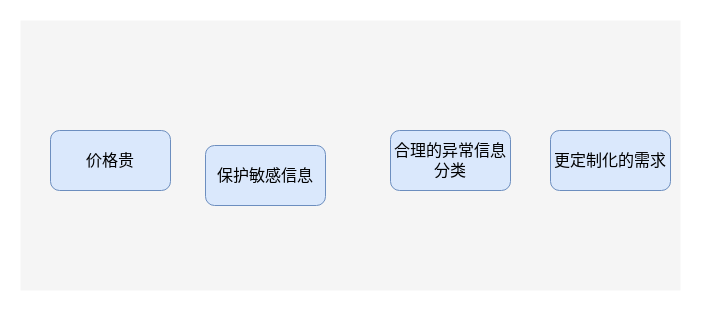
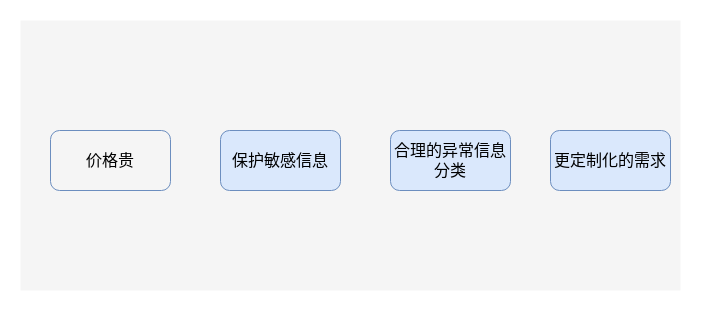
  <mxCell id="0" />
  <mxCell id="1" parent="0" />
  <mxCell id="2" value="" style="rounded=0;whiteSpace=wrap;html=1;fontSize=16;fillColor=#f5f5f5;fontColor=#333333;strokeColor=none;" vertex="1" parent="1"><mxGeometry x="20" y="20" width="660" height="270" as="geometry" /></mxCell>
- <mxCell id="3" value="价格贵" style="rounded=1;whiteSpace=wrap;html=1;fillColor=#dae8fc;strokeColor=#6c8ebf;fontSize=16;" vertex="1" parent="1"><mxGeometry x="50" y="130" width="120" height="60" as="geometry" /></mxCell>
- <mxCell id="4" value="保护敏感信息" style="rounded=1;whiteSpace=wrap;html=1;fillColor=#dae8fc;strokeColor=#6c8ebf;fontSize=16;" vertex="1" parent="1"><mxGeometry x="205" y="145" width="120" height="60" as="geometry" /></mxCell>
+ <mxCell id="3" value="价格贵" style="rounded=1;whiteSpace=wrap;html=1;fillColor=#f5f5f5;strokeColor=#6c8ebf;fontSize=16;" vertex="1" parent="1"><mxGeometry x="50" y="130" width="120" height="60" as="geometry" /></mxCell>
+ <mxCell id="4" value="保护敏感信息" style="rounded=1;whiteSpace=wrap;html=1;fillColor=#dae8fc;strokeColor=#6c8ebf;fontSize=16;" vertex="1" parent="1"><mxGeometry x="220" y="130" width="120" height="60" as="geometry" /></mxCell>
  <mxCell id="5" value="合理的异常信息分类" style="rounded=1;whiteSpace=wrap;html=1;fillColor=#dae8fc;strokeColor=#6c8ebf;fontSize=16;" vertex="1" parent="1"><mxGeometry x="390" y="130" width="120" height="60" as="geometry" /></mxCell>
  <mxCell id="6" value="更定制化的需求" style="rounded=1;whiteSpace=wrap;html=1;fillColor=#dae8fc;strokeColor=#6c8ebf;fontSize=16;" vertex="1" parent="1"><mxGeometry x="550" y="130" width="120" height="60" as="geometry" /></mxCell>
